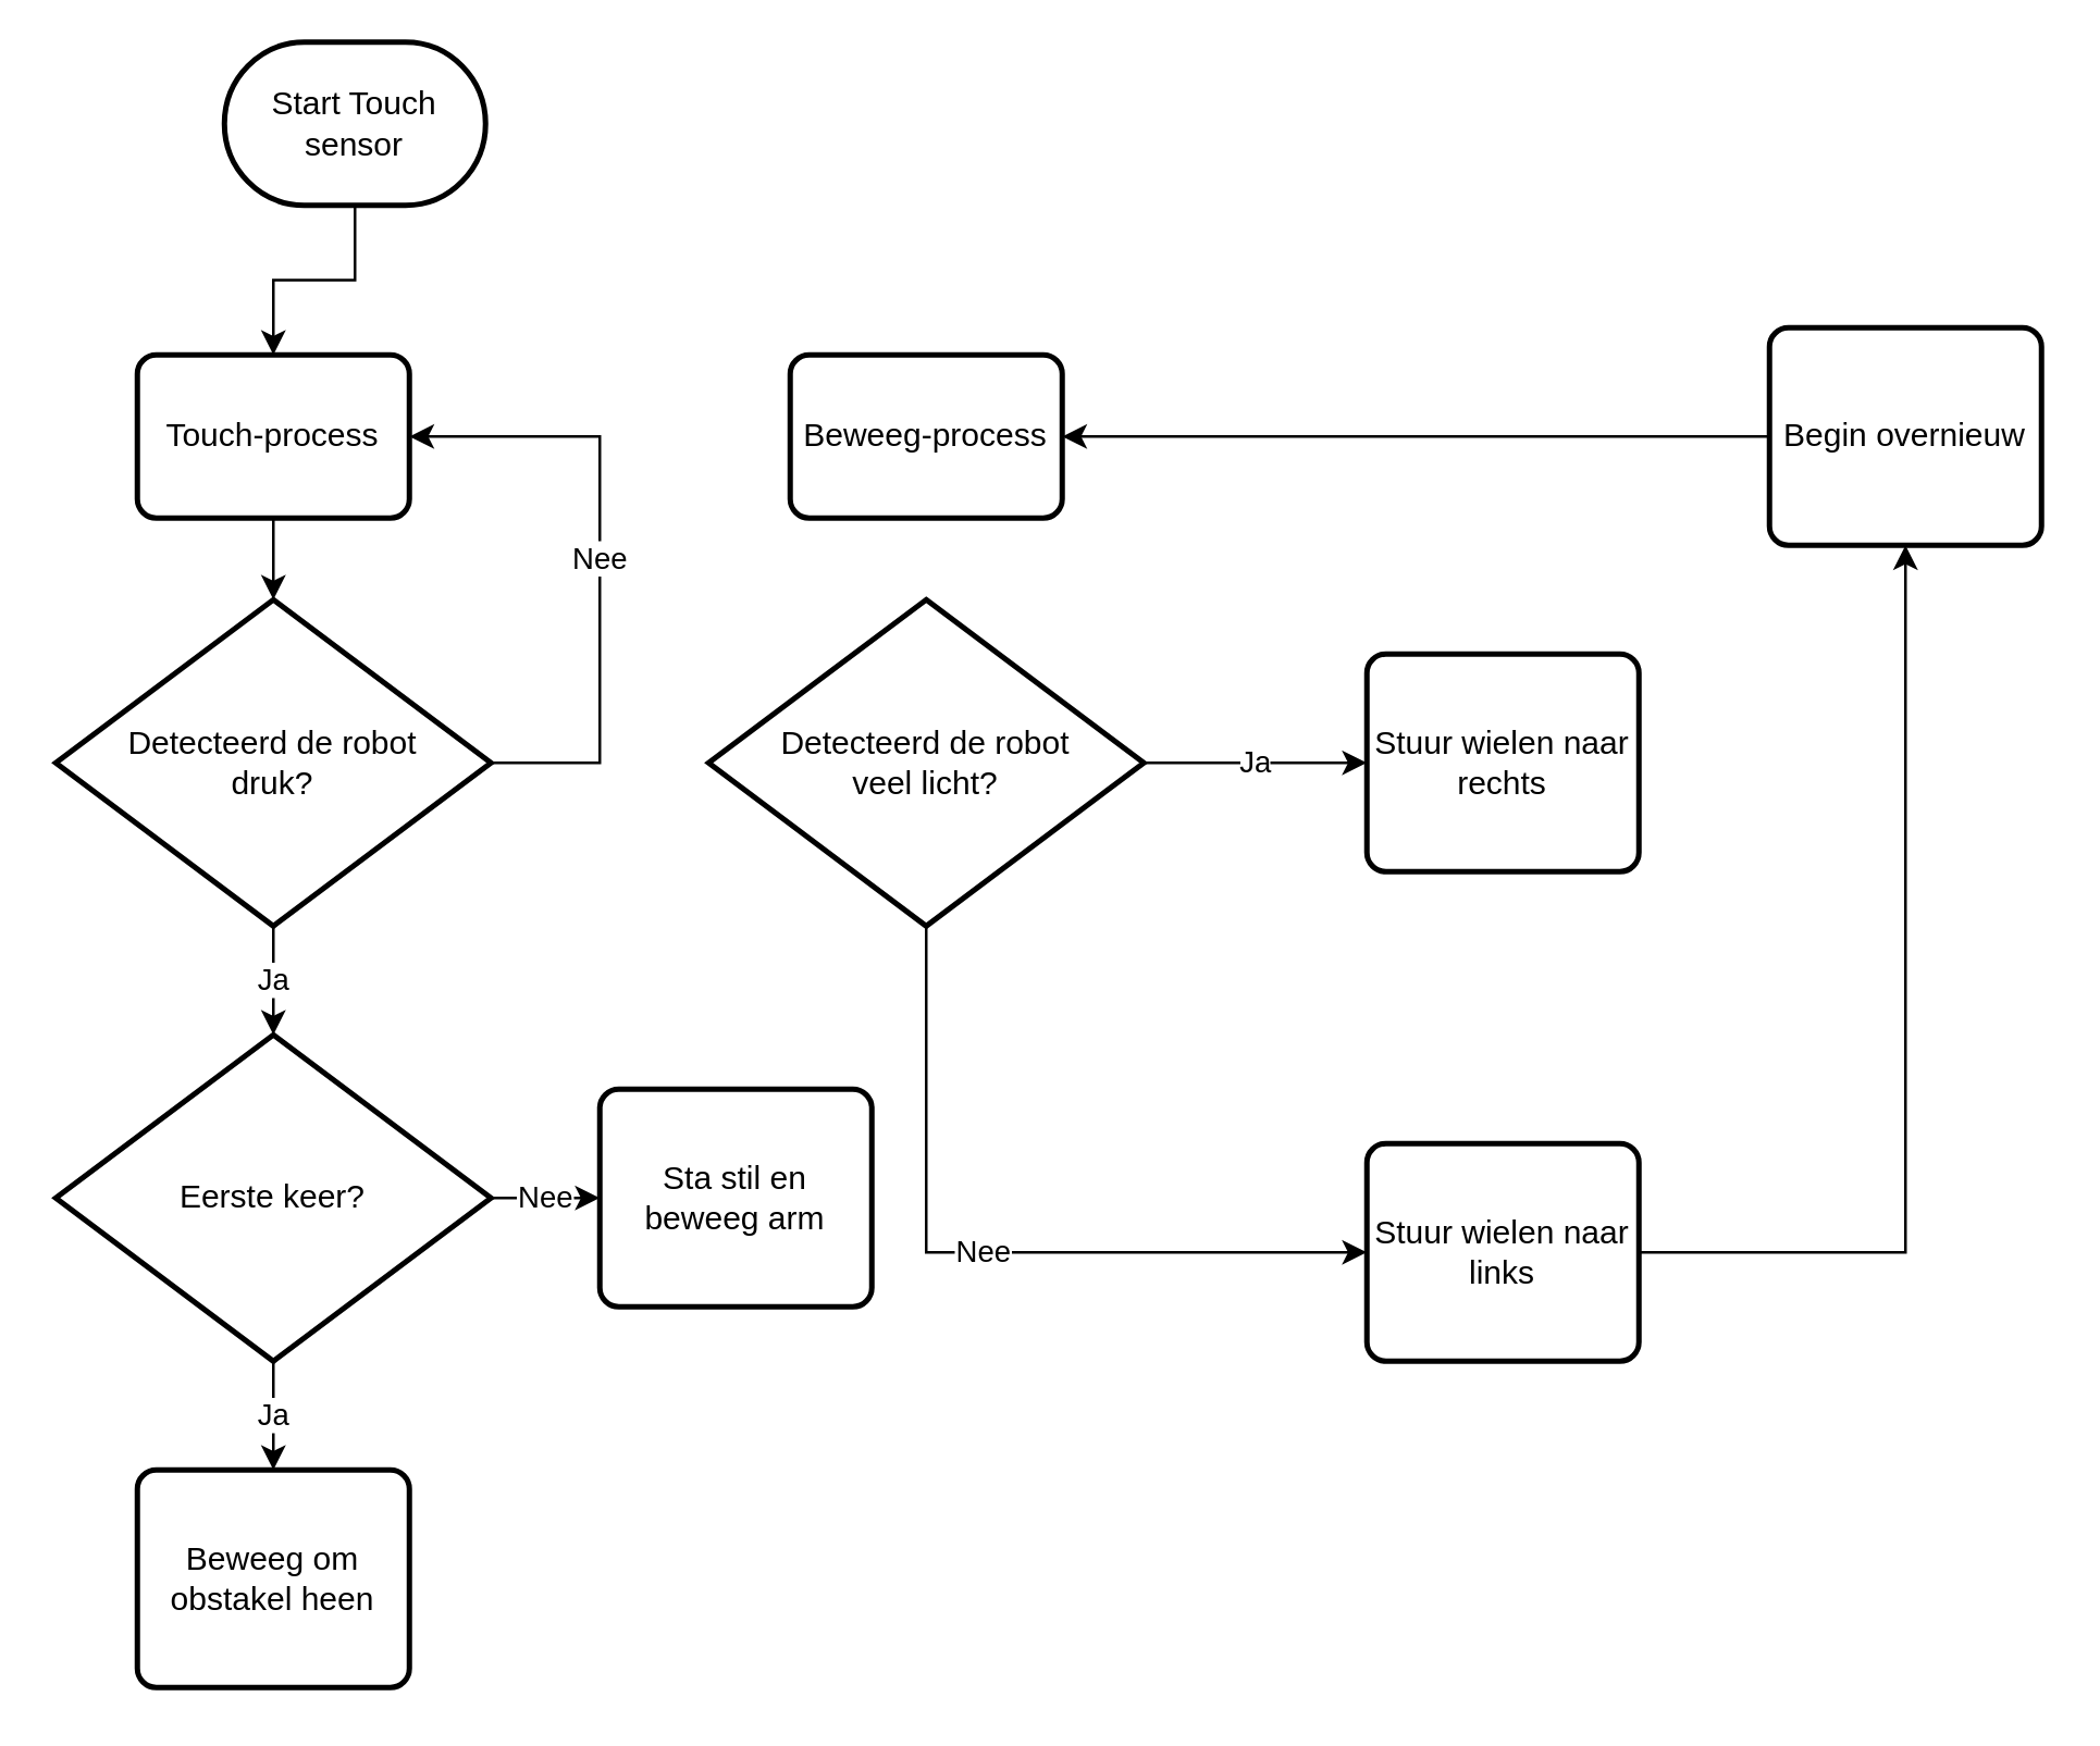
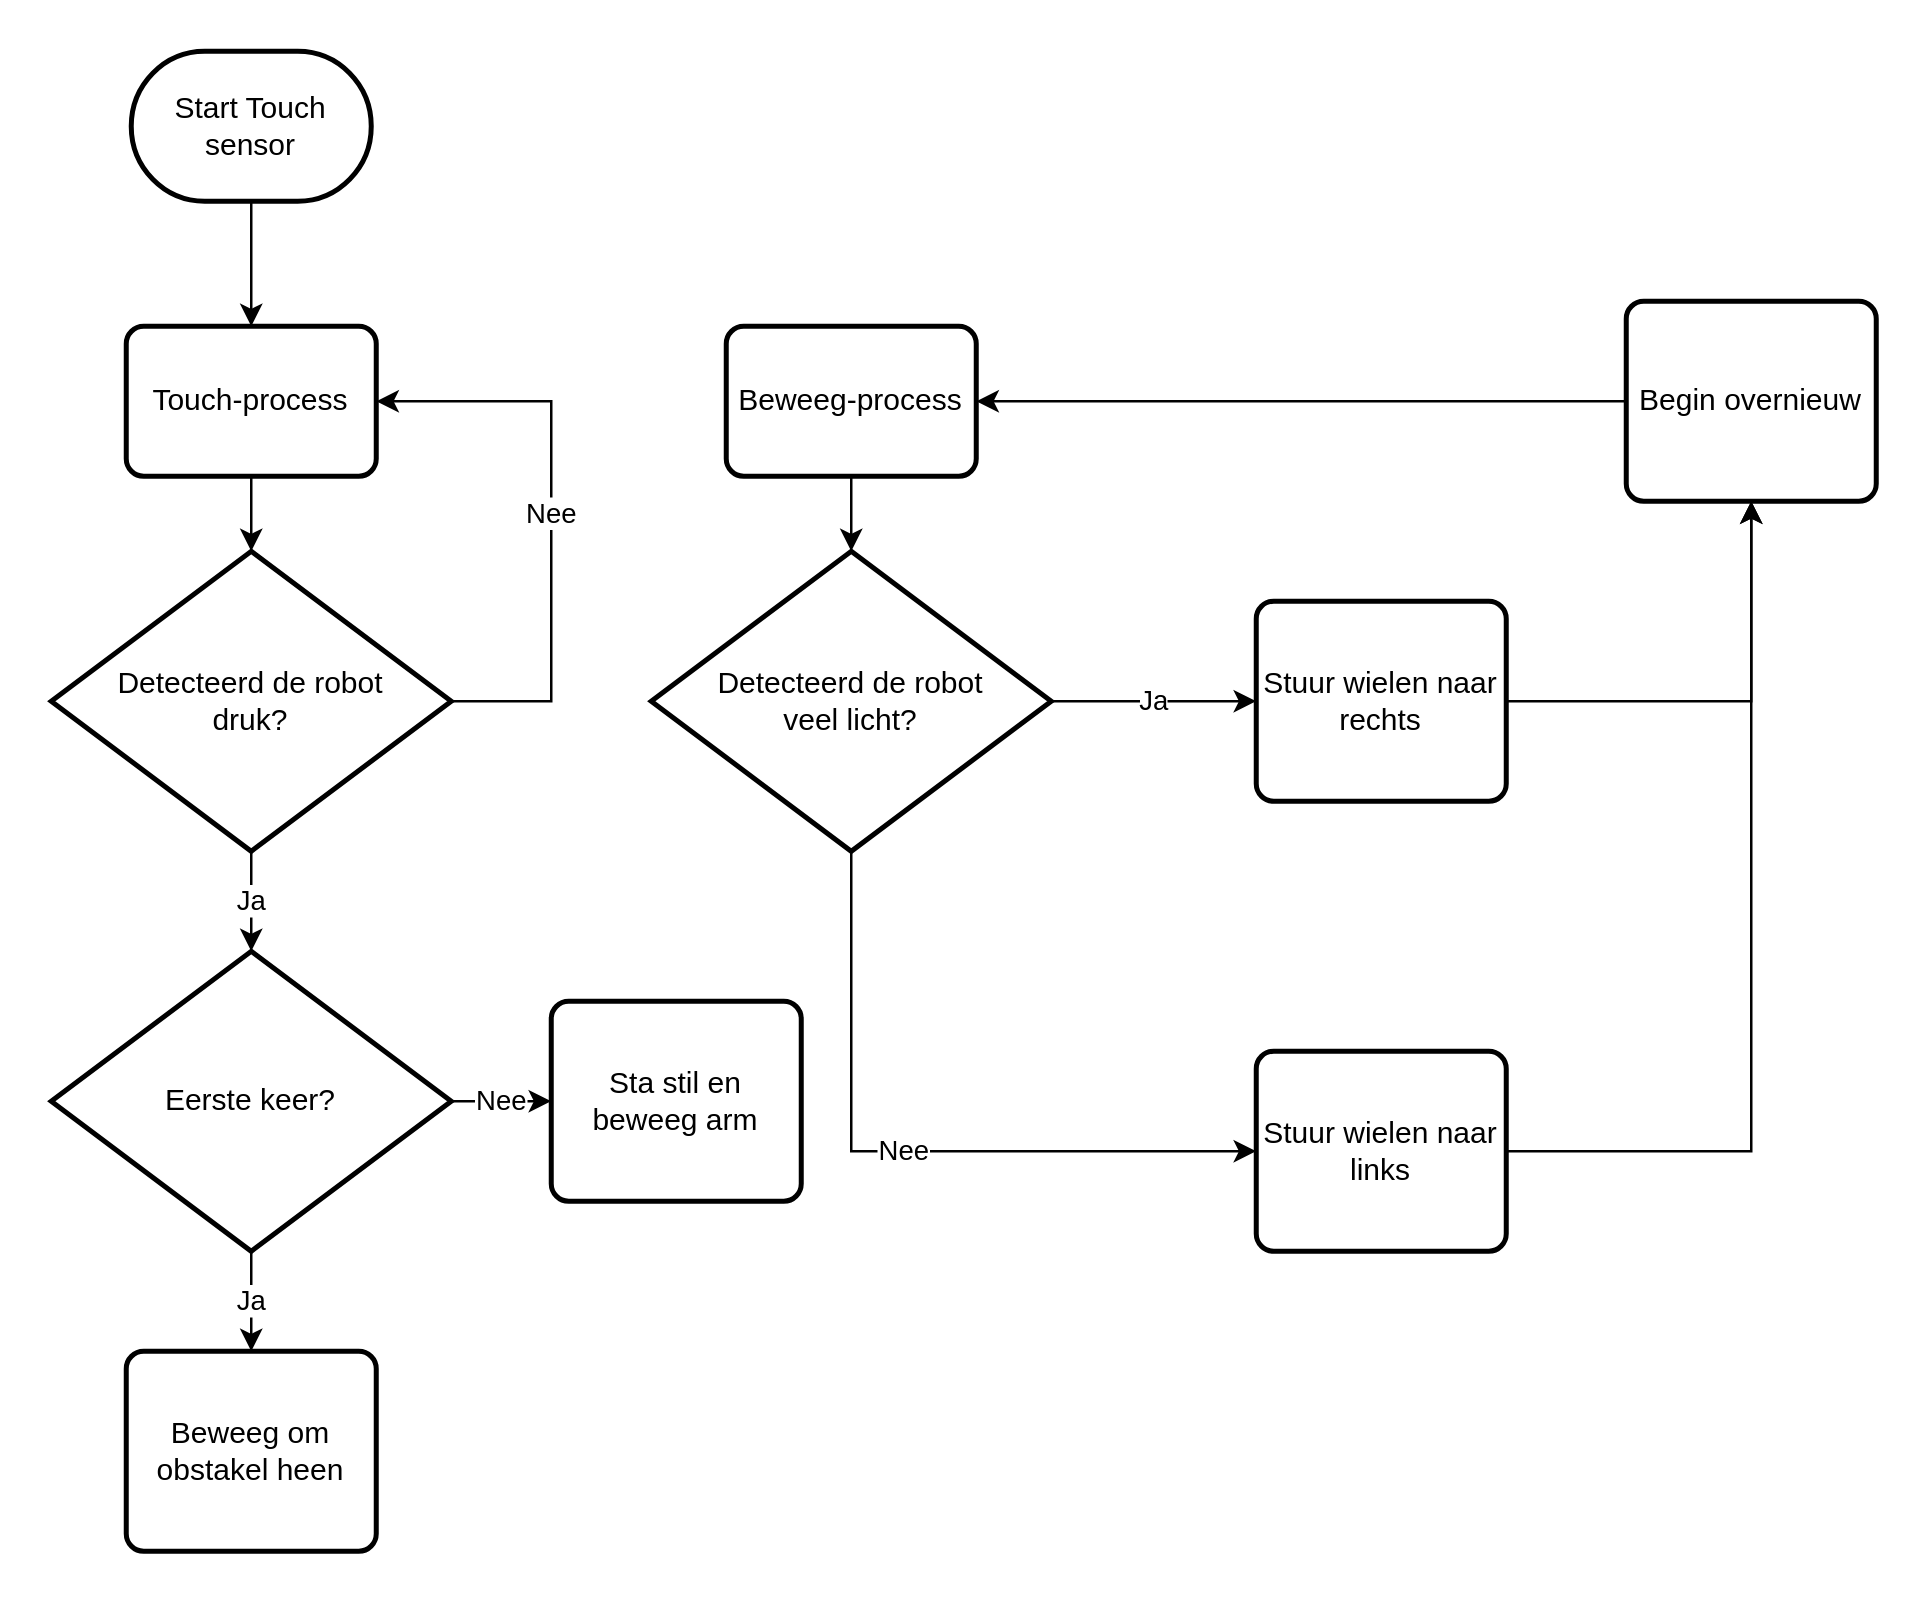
  <mxCell id="0" />
  <mxCell id="1" parent="0" />
  <mxCell id="2" value="Ja" style="edgeStyle=orthogonalEdgeStyle;rounded=0;orthogonalLoop=1;jettySize=auto;html=1;exitX=1;exitY=0.5;exitDx=0;exitDy=0;exitPerimeter=0;" parent="1" source="4" target="6" edge="1"><mxGeometry relative="1" as="geometry"><Array as="points"><mxPoint x="462" y="280" /><mxPoint x="462" y="280" /></Array></mxGeometry></mxCell>
  <mxCell id="3" value="Nee" style="edgeStyle=orthogonalEdgeStyle;rounded=0;orthogonalLoop=1;jettySize=auto;html=1;exitX=0.5;exitY=1;exitDx=0;exitDy=0;exitPerimeter=0;entryX=0;entryY=0.5;entryDx=0;entryDy=0;" parent="1" source="4" target="10" edge="1"><mxGeometry relative="1" as="geometry"><mxPoint x="340" y="400" as="targetPoint" /></mxGeometry></mxCell>
  <mxCell id="4" value="Detecteerd de robot &lt;br&gt;veel licht?" style="strokeWidth=2;html=1;shape=mxgraph.flowchart.decision;whiteSpace=wrap;" parent="1" vertex="1"><mxGeometry x="260" y="220" width="160" height="120" as="geometry" /></mxCell>
+ <mxCell id="5" style="edgeStyle=orthogonalEdgeStyle;rounded=0;orthogonalLoop=1;jettySize=auto;html=1;entryX=0.5;entryY=1;entryDx=0;entryDy=0;" parent="1" source="6" target="8" edge="1"><mxGeometry relative="1" as="geometry" /></mxCell>
  <mxCell id="6" value="Stuur wielen naar rechts" style="rounded=1;whiteSpace=wrap;html=1;absoluteArcSize=1;arcSize=14;strokeWidth=2;" parent="1" vertex="1"><mxGeometry x="502" y="240" width="100" height="80" as="geometry" /></mxCell>
  <mxCell id="7" style="edgeStyle=orthogonalEdgeStyle;rounded=0;orthogonalLoop=1;jettySize=auto;html=1;entryX=1;entryY=0.5;entryDx=0;entryDy=0;" parent="1" source="8" target="12" edge="1"><mxGeometry relative="1" as="geometry"><mxPoint x="430" y="160" as="targetPoint" /></mxGeometry></mxCell>
  <mxCell id="8" value="Begin overnieuw" style="rounded=1;whiteSpace=wrap;html=1;absoluteArcSize=1;arcSize=14;strokeWidth=2;" parent="1" vertex="1"><mxGeometry x="650" y="120" width="100" height="80" as="geometry" /></mxCell>
  <mxCell id="9" style="edgeStyle=orthogonalEdgeStyle;rounded=0;orthogonalLoop=1;jettySize=auto;html=1;exitX=1;exitY=0.5;exitDx=0;exitDy=0;entryX=0.5;entryY=1;entryDx=0;entryDy=0;" parent="1" source="10" target="8" edge="1"><mxGeometry relative="1" as="geometry" /></mxCell>
  <mxCell id="10" value="Stuur wielen naar links" style="rounded=1;whiteSpace=wrap;html=1;absoluteArcSize=1;arcSize=14;strokeWidth=2;" parent="1" vertex="1"><mxGeometry x="502" y="420" width="100" height="80" as="geometry" /></mxCell>
+ <mxCell id="11" style="edgeStyle=orthogonalEdgeStyle;rounded=0;orthogonalLoop=1;jettySize=auto;html=1;exitX=0.5;exitY=1;exitDx=0;exitDy=0;entryX=0.5;entryY=0;entryDx=0;entryDy=0;entryPerimeter=0;" parent="1" source="12" target="4" edge="1"><mxGeometry relative="1" as="geometry" /></mxCell>
  <mxCell id="12" value="Beweeg-process" style="rounded=1;whiteSpace=wrap;html=1;absoluteArcSize=1;arcSize=14;strokeWidth=2;" parent="1" vertex="1"><mxGeometry x="290" y="130" width="100" height="60" as="geometry" /></mxCell>
  <mxCell id="13" style="edgeStyle=orthogonalEdgeStyle;rounded=0;orthogonalLoop=1;jettySize=auto;html=1;entryX=0.5;entryY=0;entryDx=0;entryDy=0;" parent="1" source="14" target="16" edge="1"><mxGeometry relative="1" as="geometry" /></mxCell>
- <mxCell id="14" value="Start Touch sensor" style="strokeWidth=2;html=1;shape=mxgraph.flowchart.terminator;whiteSpace=wrap;" parent="1" vertex="1"><mxGeometry x="82" y="15" width="96" height="60" as="geometry" /></mxCell>
+ <mxCell id="14" value="Start Touch sensor" style="strokeWidth=2;html=1;shape=mxgraph.flowchart.terminator;whiteSpace=wrap;" parent="1" vertex="1"><mxGeometry x="52" y="20" width="96" height="60" as="geometry" /></mxCell>
  <mxCell id="15" style="edgeStyle=orthogonalEdgeStyle;rounded=0;orthogonalLoop=1;jettySize=auto;html=1;" parent="1" source="16" target="19" edge="1"><mxGeometry relative="1" as="geometry" /></mxCell>
  <mxCell id="16" value="Touch-process" style="rounded=1;whiteSpace=wrap;html=1;absoluteArcSize=1;arcSize=14;strokeWidth=2;" parent="1" vertex="1"><mxGeometry x="50" y="130" width="100" height="60" as="geometry" /></mxCell>
  <mxCell id="17" value="Nee" style="edgeStyle=orthogonalEdgeStyle;rounded=0;orthogonalLoop=1;jettySize=auto;html=1;entryX=1;entryY=0.5;entryDx=0;entryDy=0;exitX=1;exitY=0.5;exitDx=0;exitDy=0;exitPerimeter=0;" parent="1" source="19" target="16" edge="1"><mxGeometry relative="1" as="geometry"><mxPoint x="210" y="180" as="targetPoint" /><Array as="points"><mxPoint x="220" y="280" /><mxPoint x="220" y="160" /></Array></mxGeometry></mxCell>
  <mxCell id="18" value="Ja" style="edgeStyle=orthogonalEdgeStyle;rounded=0;orthogonalLoop=1;jettySize=auto;html=1;exitX=0.5;exitY=1;exitDx=0;exitDy=0;exitPerimeter=0;entryX=0.5;entryY=0;entryDx=0;entryDy=0;entryPerimeter=0;" parent="1" source="19" target="24" edge="1"><mxGeometry relative="1" as="geometry"><mxPoint x="100" y="370" as="targetPoint" /></mxGeometry></mxCell>
  <mxCell id="19" value="Detecteerd de robot &lt;br&gt;druk?" style="strokeWidth=2;html=1;shape=mxgraph.flowchart.decision;whiteSpace=wrap;" parent="1" vertex="1"><mxGeometry x="20" y="220" width="160" height="120" as="geometry" /></mxCell>
  <mxCell id="20" value="Sta stil en beweeg arm" style="rounded=1;whiteSpace=wrap;html=1;absoluteArcSize=1;arcSize=14;strokeWidth=2;" parent="1" vertex="1"><mxGeometry x="220" y="400" width="100" height="80" as="geometry" /></mxCell>
  <mxCell id="21" value="Beweeg om obstakel heen" style="rounded=1;whiteSpace=wrap;html=1;absoluteArcSize=1;arcSize=14;strokeWidth=2;" parent="1" vertex="1"><mxGeometry x="50" y="540" width="100" height="80" as="geometry" /></mxCell>
  <mxCell id="22" value="Ja" style="edgeStyle=orthogonalEdgeStyle;rounded=0;orthogonalLoop=1;jettySize=auto;html=1;entryX=0.5;entryY=0;entryDx=0;entryDy=0;" edge="1" parent="1" source="24" target="21"><mxGeometry relative="1" as="geometry" /></mxCell>
  <mxCell id="23" value="Nee" style="edgeStyle=orthogonalEdgeStyle;rounded=0;orthogonalLoop=1;jettySize=auto;html=1;exitX=1;exitY=0.5;exitDx=0;exitDy=0;exitPerimeter=0;entryX=0;entryY=0.5;entryDx=0;entryDy=0;" edge="1" parent="1" source="24" target="20"><mxGeometry relative="1" as="geometry" /></mxCell>
  <mxCell id="24" value="Eerste keer?" style="strokeWidth=2;html=1;shape=mxgraph.flowchart.decision;whiteSpace=wrap;" vertex="1" parent="1"><mxGeometry x="20" y="380" width="160" height="120" as="geometry" /></mxCell>
